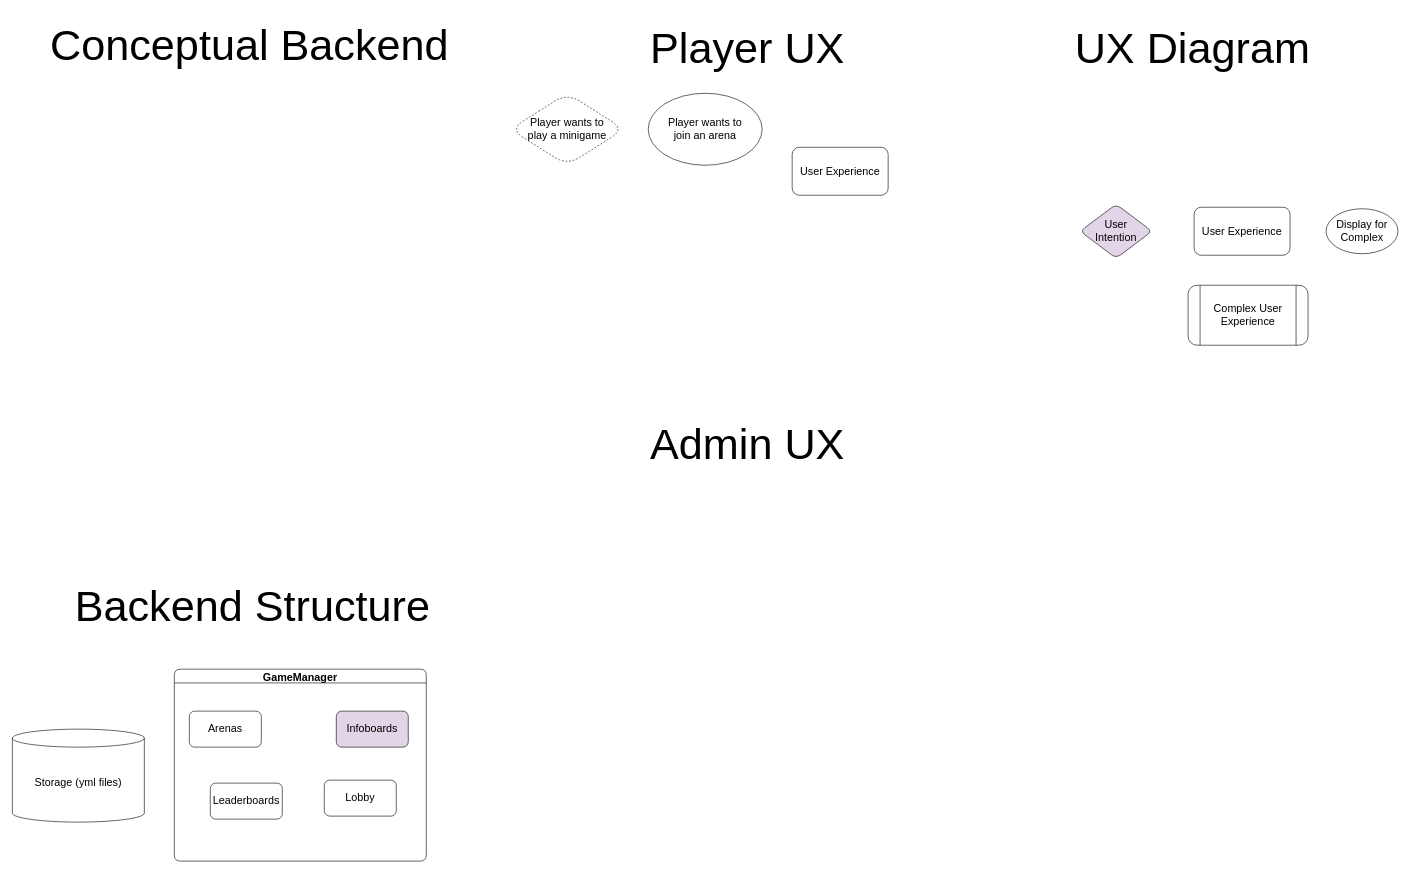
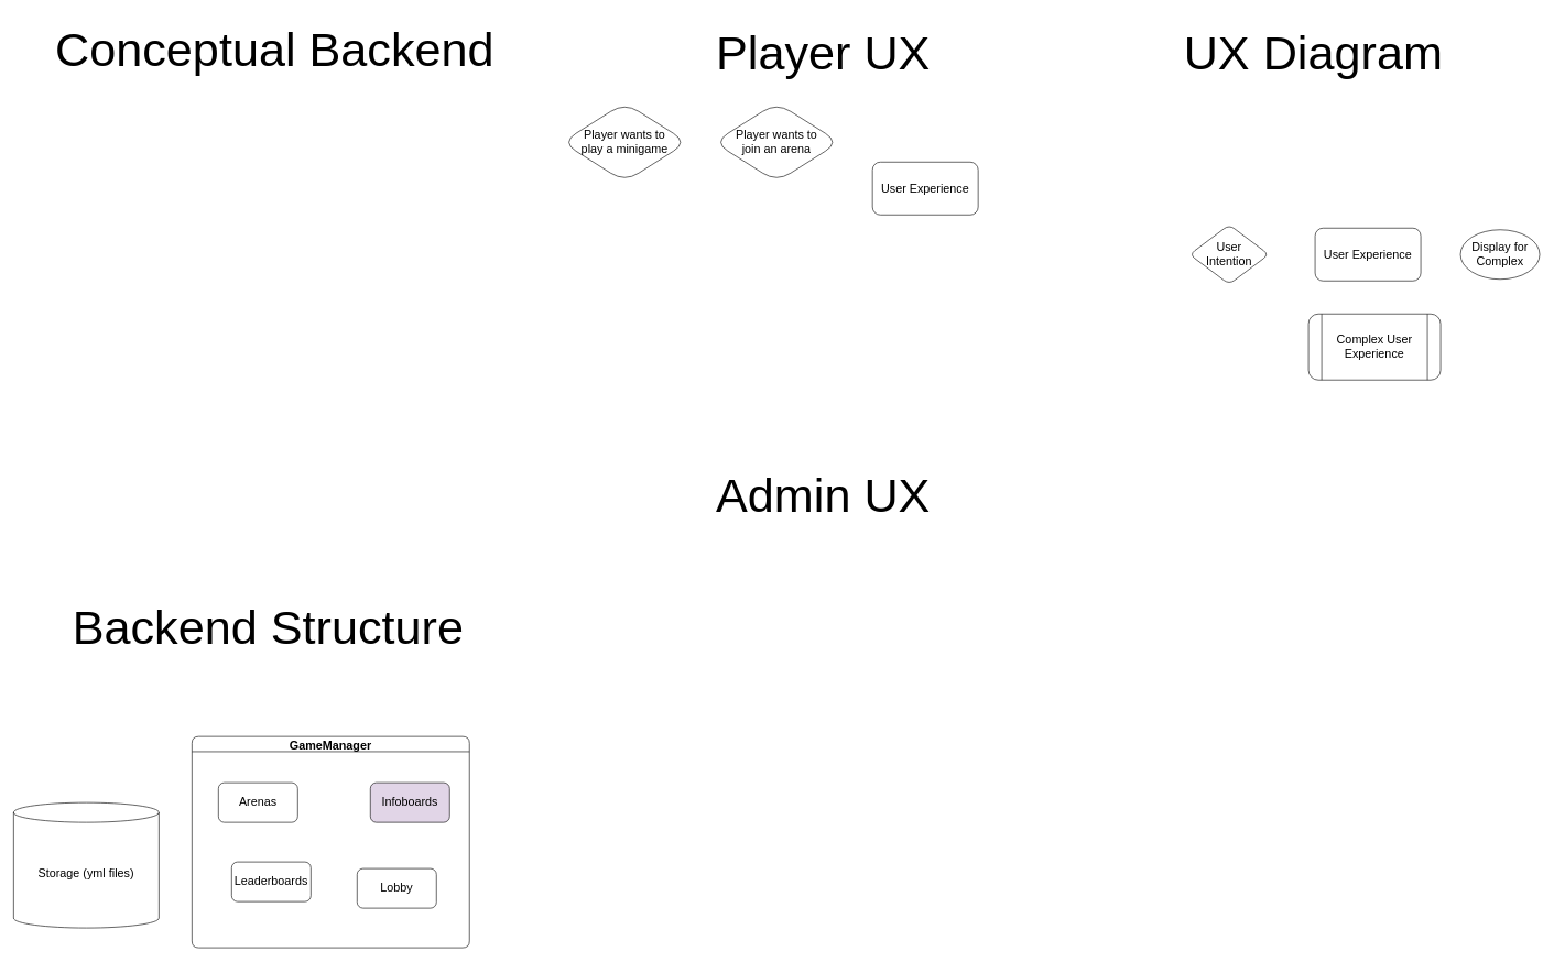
  <mxCell id="0" />
  <mxCell id="1" parent="0" />
- <mxCell id="2" value="Backend Structure" style="text;html=1;strokeColor=none;fillColor=none;align=center;verticalAlign=middle;whiteSpace=wrap;rounded=0;fontSize=72;" parent="1" vertex="1"><mxGeometry x="103" y="955" width="635" height="110" as="geometry" /></mxCell>
+ <mxCell id="2" value="Backend Structure" style="text;html=1;strokeColor=none;fillColor=none;align=center;verticalAlign=middle;whiteSpace=wrap;rounded=0;fontSize=72;" parent="1" vertex="1"><mxGeometry x="88" y="895" width="635" height="110" as="geometry" /></mxCell>
  <mxCell id="3" value="GameManager" style="swimlane;fontSize=18;rounded=1;" parent="1" vertex="1"><mxGeometry x="290" y="1115" width="420" height="320" as="geometry" /></mxCell>
- <mxCell id="4" value="Arenas" style="rounded=1;whiteSpace=wrap;html=1;fontSize=18;" parent="3" vertex="1"><mxGeometry x="25" y="70" width="120" height="60" as="geometry" /></mxCell>
+ <mxCell id="4" value="Arenas" style="rounded=1;whiteSpace=wrap;html=1;fontSize=18;" parent="3" vertex="1"><mxGeometry x="40" y="70" width="120" height="60" as="geometry" /></mxCell>
  <mxCell id="5" value="Infoboards" style="rounded=1;whiteSpace=wrap;html=1;fontSize=18;fillColor=#e1d5e7;" parent="3" vertex="1"><mxGeometry x="270" y="70" width="120" height="60" as="geometry" /></mxCell>
  <mxCell id="6" value="Leaderboards" style="rounded=1;whiteSpace=wrap;html=1;fontSize=18;" parent="3" vertex="1"><mxGeometry x="60" y="190" width="120" height="60" as="geometry" /></mxCell>
- <mxCell id="7" value="Lobby" style="rounded=1;whiteSpace=wrap;html=1;fontSize=18;" parent="3" vertex="1"><mxGeometry x="250" y="185" width="120" height="60" as="geometry" /></mxCell>
- <mxCell id="8" value="Storage (yml files)" style="shape=cylinder3;whiteSpace=wrap;html=1;boundedLbl=1;backgroundOutline=1;size=15;rounded=1;fontSize=18;" parent="1" vertex="1"><mxGeometry x="20" y="1215" width="220" height="155" as="geometry" /></mxCell>
+ <mxCell id="7" value="Lobby" style="rounded=1;whiteSpace=wrap;html=1;fontSize=18;" parent="3" vertex="1"><mxGeometry x="250" y="200" width="120" height="60" as="geometry" /></mxCell>
+ <mxCell id="8" value="Storage (yml files)" style="shape=cylinder3;whiteSpace=wrap;html=1;boundedLbl=1;backgroundOutline=1;size=15;rounded=1;fontSize=18;" parent="1" vertex="1"><mxGeometry x="20" y="1215" width="220" height="190" as="geometry" /></mxCell>
  <mxCell id="9" value="Player UX" style="text;html=1;strokeColor=none;fillColor=none;align=center;verticalAlign=middle;whiteSpace=wrap;rounded=0;fontSize=72;" vertex="1" parent="1"><mxGeometry x="928" y="25" width="635" height="110" as="geometry" /></mxCell>
- <mxCell id="10" value="Admin UX" style="text;html=1;strokeColor=none;fillColor=none;align=center;verticalAlign=middle;whiteSpace=wrap;rounded=0;fontSize=72;" vertex="1" parent="1"><mxGeometry x="928" y="685" width="635" height="110" as="geometry" /></mxCell>
+ <mxCell id="10" value="Admin UX" style="text;html=1;strokeColor=none;fillColor=none;align=center;verticalAlign=middle;whiteSpace=wrap;rounded=0;fontSize=72;" vertex="1" parent="1"><mxGeometry x="928" y="695" width="635" height="110" as="geometry" /></mxCell>
  <mxCell id="11" value="Conceptual Backend" style="text;html=1;strokeColor=none;fillColor=none;align=center;verticalAlign=middle;whiteSpace=wrap;rounded=0;fontSize=72;" vertex="1" parent="1"><mxGeometry x="73" y="20" width="685" height="110" as="geometry" /></mxCell>
  <mxCell id="12" value="UX Diagram" style="text;html=1;strokeColor=none;fillColor=none;align=center;verticalAlign=middle;whiteSpace=wrap;rounded=0;fontSize=72;" vertex="1" parent="1"><mxGeometry x="1670" y="25" width="635" height="110" as="geometry" /></mxCell>
- <mxCell id="13" value="User&lt;br&gt;Intention" style="rhombus;whiteSpace=wrap;html=1;rounded=1;fontSize=18;fillColor=#e1d5e7;" vertex="1" parent="1"><mxGeometry x="1800" y="340" width="120" height="90" as="geometry" /></mxCell>
+ <mxCell id="13" value="User&lt;br&gt;Intention" style="rhombus;whiteSpace=wrap;html=1;rounded=1;fontSize=18;" vertex="1" parent="1"><mxGeometry x="1800" y="340" width="120" height="90" as="geometry" /></mxCell>
  <mxCell id="14" value="Display for Complex" style="ellipse;whiteSpace=wrap;html=1;rounded=1;fontSize=18;" vertex="1" parent="1"><mxGeometry x="2210" y="347.5" width="120" height="75" as="geometry" /></mxCell>
  <mxCell id="15" value="User Experience" style="rounded=1;whiteSpace=wrap;html=1;fontSize=18;" vertex="1" parent="1"><mxGeometry x="1990" y="345" width="160" height="80" as="geometry" /></mxCell>
  <mxCell id="16" value="Complex User Experience" style="shape=process;whiteSpace=wrap;html=1;backgroundOutline=1;rounded=1;fontSize=18;" vertex="1" parent="1"><mxGeometry x="1980" y="475" width="200" height="100" as="geometry" /></mxCell>
- <mxCell id="17" value="Player wants to play a minigame" style="rhombus;whiteSpace=wrap;html=1;rounded=1;fontSize=18;spacing=30;arcSize=50;dashed=1;" vertex="1" parent="1"><mxGeometry x="850" y="155" width="190" height="120" as="geometry" /></mxCell>
- <mxCell id="18" value="Player wants to join an arena" style="ellipse;whiteSpace=wrap;html=1;fontSize=18;spacing=30;arcSize=50;" vertex="1" parent="1"><mxGeometry x="1080" y="155" width="190" height="120" as="geometry" /></mxCell>
+ <mxCell id="17" value="Player wants to play a minigame" style="rhombus;whiteSpace=wrap;html=1;rounded=1;fontSize=18;spacing=30;arcSize=50;" vertex="1" parent="1"><mxGeometry x="850" y="155" width="190" height="120" as="geometry" /></mxCell>
+ <mxCell id="18" value="Player wants to join an arena" style="rhombus;whiteSpace=wrap;html=1;rounded=1;fontSize=18;spacing=30;arcSize=50;" vertex="1" parent="1"><mxGeometry x="1080" y="155" width="190" height="120" as="geometry" /></mxCell>
  <mxCell id="19" value="User Experience" style="rounded=1;whiteSpace=wrap;html=1;fontSize=18;" vertex="1" parent="1"><mxGeometry x="1320" y="245" width="160" height="80" as="geometry" /></mxCell>
